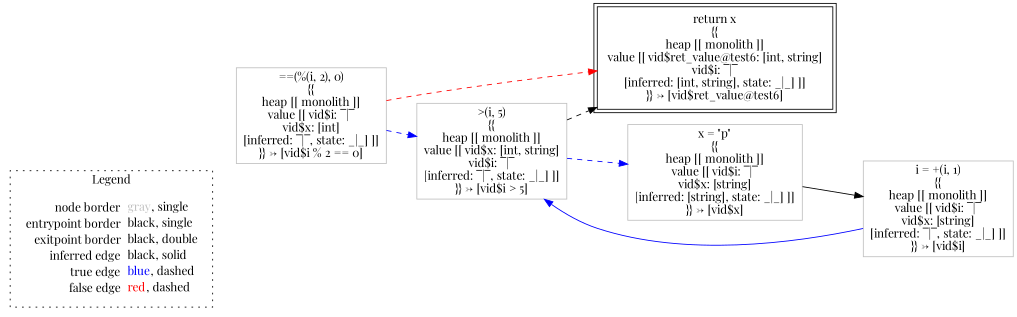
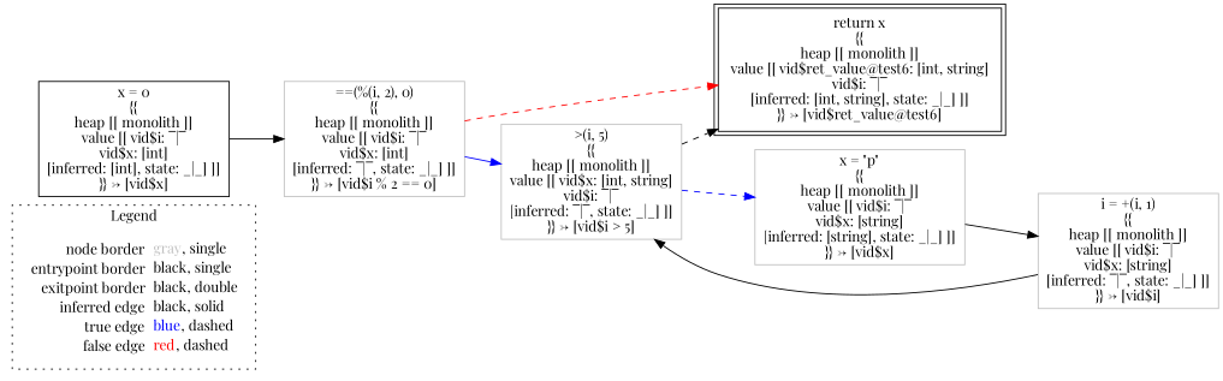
  digraph {
    fontname="Playfair Display"
    rankdir=LR
    node [fontname="Playfair Display" shape=rect color=gray]
    edge [color=black fontname="Playfair Display" style=dashed]
    n1 [label=<<table border="0" cellpadding="2" cellspacing="0" cellborder="0"><tr><td align="right">node border&nbsp;</td><td align="left"><font color="gray">gray</font>, single</td></tr><tr><td align="right">entrypoint border&nbsp;</td><td align="left"><font color="black">black</font>, single</td></tr><tr><td align="right">exitpoint border&nbsp;</td><td align="left"><font color="black">black</font>, double</td></tr><tr><td align="right">inferred edge&nbsp;</td><td align="left"><font color="black">black</font>, solid</td></tr><tr><td align="right">true edge&nbsp;</td><td align="left"><font color="blue">blue</font>, dashed</td></tr><tr><td align="right">false edge&nbsp;</td><td align="left"><font color="red">red</font>, dashed</td></tr></table>> shape=plaintext color=""]
+   n2 [color=black label=<x = 0<BR/>{{<BR/>heap [[ monolith ]]<BR/>value [[ vid$i: &oline;|&oline;<BR/>vid$x: [int]<BR/>[inferred: [int], state: _|_] ]]<BR/>}} -&gt; [vid$x]>]
    n3 [label=<==(%(i, 2), 0)<BR/>{{<BR/>heap [[ monolith ]]<BR/>value [[ vid$i: &oline;|&oline;<BR/>vid$x: [int]<BR/>[inferred: &oline;|&oline;, state: _|_] ]]<BR/>}} -&gt; [vid$i % 2 == 0]>]
    n4 [color=black label=<return x<BR/>{{<BR/>heap [[ monolith ]]<BR/>value [[ vid$ret_value@test6: [int, string]<BR/>vid$i: &oline;|&oline;<BR/>[inferred: [int, string], state: _|_] ]]<BR/>}} -&gt; [vid$ret_value@test6]> peripheries=2]
    n5 [label=<&gt;(i, 5)<BR/>{{<BR/>heap [[ monolith ]]<BR/>value [[ vid$x: [int, string]<BR/>vid$i: &oline;|&oline;<BR/>[inferred: &oline;|&oline;, state: _|_] ]]<BR/>}} -&gt; [vid$i &gt; 5]>]
    n6 [label=<x = &quot;p&quot;<BR/>{{<BR/>heap [[ monolith ]]<BR/>value [[ vid$i: &oline;|&oline;<BR/>vid$x: [string]<BR/>[inferred: [string], state: _|_] ]]<BR/>}} -&gt; [vid$x]>]
    n7 [label=<i = +(i, 1)<BR/>{{<BR/>heap [[ monolith ]]<BR/>value [[ vid$i: &oline;|&oline;<BR/>vid$x: [string]<BR/>[inferred: &oline;|&oline;, state: _|_] ]]<BR/>}} -&gt; [vid$i]>]
    subgraph cluster_1 {
      label=Legend
      style=dotted
      n1
    }
+   n2 -> n3 [style=""]
    n3 -> n4 [color=red]
-   n3 -> n5 [color=blue]
+   n3 -> n5 [color=blue style=solid]
    n5 -> n4
    n5 -> n6 [color=blue]
    n6 -> n7 [style=""]
-   n7 -> n5 [color=blue style=""]
+   n7 -> n5 [style=""]
  }
